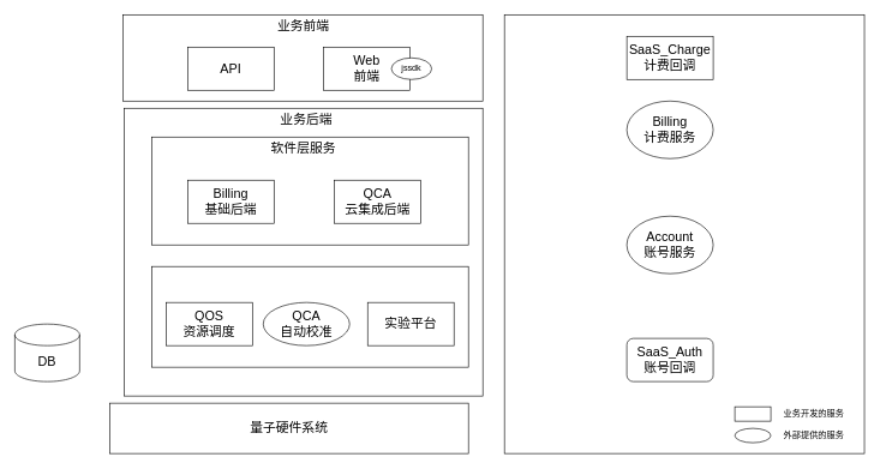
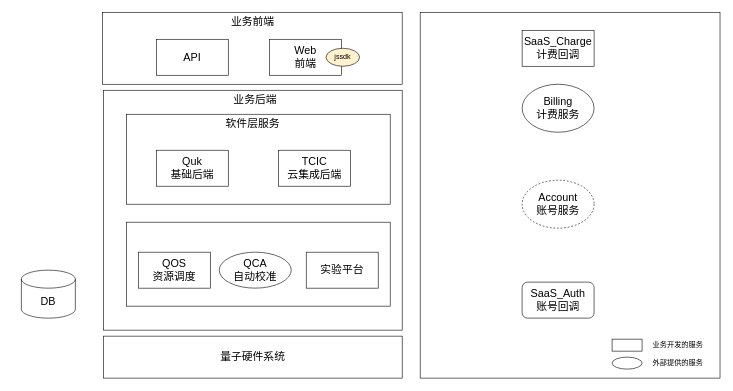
  <mxCell id="0" />
  <mxCell id="1" parent="0" />
  <mxCell id="2" value="" style="rounded=0;whiteSpace=wrap;html=1;" vertex="1" parent="1"><mxGeometry x="172" y="150" width="498" height="400" as="geometry" /></mxCell>
  <mxCell id="3" value="" style="rounded=0;whiteSpace=wrap;html=1;" vertex="1" parent="1"><mxGeometry x="210" y="370" width="440" height="140" as="geometry" /></mxCell>
  <mxCell id="4" value="" style="rounded=0;whiteSpace=wrap;html=1;" vertex="1" parent="1"><mxGeometry x="210" y="190" width="440" height="150" as="geometry" /></mxCell>
  <mxCell id="5" value="" style="rounded=0;whiteSpace=wrap;html=1;" vertex="1" parent="1"><mxGeometry x="170" y="20" width="500" height="120" as="geometry" /></mxCell>
  <mxCell id="6" value="&lt;font style=&quot;font-size: 18px;&quot;&gt;API&lt;/font&gt;" style="rounded=0;whiteSpace=wrap;html=1;" vertex="1" parent="1"><mxGeometry x="260" y="65" width="120" height="60" as="geometry" /></mxCell>
  <mxCell id="7" value="&lt;font style=&quot;font-size: 18px;&quot;&gt;Web&lt;br&gt;前端&lt;br&gt;&lt;/font&gt;" style="rounded=0;whiteSpace=wrap;html=1;" vertex="1" parent="1"><mxGeometry x="449" y="65" width="120" height="60" as="geometry" /></mxCell>
- <mxCell id="8" value="&lt;font style=&quot;font-size: 18px;&quot;&gt;Billing&lt;br&gt;基础后端&lt;br&gt;&lt;/font&gt;" style="rounded=0;whiteSpace=wrap;html=1;" vertex="1" parent="1"><mxGeometry x="260" y="250" width="120" height="60" as="geometry" /></mxCell>
+ <mxCell id="8" value="&lt;font style=&quot;font-size: 18px;&quot;&gt;Quk&lt;br&gt;基础后端&lt;br&gt;&lt;/font&gt;" style="rounded=0;whiteSpace=wrap;html=1;" vertex="1" parent="1"><mxGeometry x="260" y="250" width="120" height="60" as="geometry" /></mxCell>
  <mxCell id="9" value="&lt;font style=&quot;font-size: 18px;&quot;&gt;QOS&lt;br&gt;资源调度&lt;br&gt;&lt;/font&gt;" style="rounded=0;whiteSpace=wrap;html=1;" vertex="1" parent="1"><mxGeometry x="230" y="420" width="120" height="60" as="geometry" /></mxCell>
- <mxCell id="10" value="&lt;font style=&quot;font-size: 18px;&quot;&gt;DB&lt;/font&gt;" style="shape=cylinder3;whiteSpace=wrap;html=1;boundedLbl=1;backgroundOutline=1;size=15;" vertex="1" parent="1"><mxGeometry x="20" y="450" width="90" height="80" as="geometry" /></mxCell>
+ <mxCell id="10" value="&lt;font style=&quot;font-size: 18px;&quot;&gt;DB&lt;/font&gt;" style="shape=cylinder3;whiteSpace=wrap;html=1;boundedLbl=1;backgroundOutline=1;size=15;" vertex="1" parent="1"><mxGeometry x="35" y="450" width="90" height="80" as="geometry" /></mxCell>
  <mxCell id="11" value="&lt;span style=&quot;font-size: 18px;&quot;&gt;实验平台&lt;/span&gt;" style="rounded=0;whiteSpace=wrap;html=1;" vertex="1" parent="1"><mxGeometry x="510" y="420" width="120" height="60" as="geometry" /></mxCell>
- <mxCell id="12" value="jssdk" style="ellipse;whiteSpace=wrap;html=1;" vertex="1" parent="1"><mxGeometry x="543" y="80" width="56" height="30" as="geometry" /></mxCell>
- <mxCell id="13" value="&lt;font style=&quot;font-size: 18px;&quot;&gt;量子硬件系统&lt;/font&gt;" style="rounded=0;whiteSpace=wrap;html=1;" vertex="1" parent="1"><mxGeometry x="152" y="560" width="498" height="70" as="geometry" /></mxCell>
- <mxCell id="14" value="&lt;font style=&quot;font-size: 18px;&quot;&gt;QCA&lt;br&gt;云集成后端&lt;br&gt;&lt;/font&gt;" style="rounded=0;whiteSpace=wrap;html=1;" vertex="1" parent="1"><mxGeometry x="464" y="250" width="120" height="60" as="geometry" /></mxCell>
+ <mxCell id="12" value="jssdk" style="ellipse;whiteSpace=wrap;html=1;fillColor=#fff2cc;" vertex="1" parent="1"><mxGeometry x="543" y="80" width="56" height="30" as="geometry" /></mxCell>
+ <mxCell id="13" value="&lt;font style=&quot;font-size: 18px;&quot;&gt;量子硬件系统&lt;/font&gt;" style="rounded=0;whiteSpace=wrap;html=1;" vertex="1" parent="1"><mxGeometry x="172" y="560" width="498" height="70" as="geometry" /></mxCell>
+ <mxCell id="14" value="&lt;font style=&quot;font-size: 18px;&quot;&gt;TCIC&lt;br&gt;云集成后端&lt;br&gt;&lt;/font&gt;" style="rounded=0;whiteSpace=wrap;html=1;" vertex="1" parent="1"><mxGeometry x="464" y="250" width="120" height="60" as="geometry" /></mxCell>
  <mxCell id="15" value="&lt;font style=&quot;font-size: 18px;&quot;&gt;业务后端&lt;/font&gt;" style="text;html=1;strokeColor=none;fillColor=none;align=center;verticalAlign=middle;whiteSpace=wrap;rounded=0;" vertex="1" parent="1"><mxGeometry x="340" y="150" width="170" height="30" as="geometry" /></mxCell>
  <mxCell id="16" value="&lt;font style=&quot;font-size: 18px;&quot;&gt;业务前端&lt;/font&gt;" style="text;html=1;strokeColor=none;fillColor=none;align=center;verticalAlign=middle;whiteSpace=wrap;rounded=0;" vertex="1" parent="1"><mxGeometry x="336" y="20" width="170" height="30" as="geometry" /></mxCell>
  <mxCell id="17" value="&lt;font style=&quot;font-size: 18px;&quot;&gt;软件层服务&lt;/font&gt;" style="text;html=1;strokeColor=none;fillColor=none;align=center;verticalAlign=middle;whiteSpace=wrap;rounded=0;" vertex="1" parent="1"><mxGeometry x="336" y="190" width="170" height="30" as="geometry" /></mxCell>
  <mxCell id="18" value="&lt;font style=&quot;font-size: 18px;&quot;&gt;QCA&lt;br&gt;自动校准&lt;br&gt;&lt;/font&gt;" style="ellipse;whiteSpace=wrap;html=1;" vertex="1" parent="1"><mxGeometry x="365" y="420" width="120" height="60" as="geometry" /></mxCell>
  <mxCell id="19" value="" style="rounded=0;whiteSpace=wrap;html=1;" vertex="1" parent="1"><mxGeometry x="700" y="20" width="500" height="610" as="geometry" /></mxCell>
  <mxCell id="20" value="&lt;span style=&quot;font-size: 18px;&quot;&gt;SaaS_Charge&lt;br&gt;计费回调&lt;br&gt;&lt;/span&gt;" style="rounded=0;whiteSpace=wrap;html=1;" vertex="1" parent="1"><mxGeometry x="870" y="50" width="120" height="60" as="geometry" /></mxCell>
  <mxCell id="21" value="&lt;font style=&quot;font-size: 18px;&quot;&gt;Billing&lt;br&gt;计费服务&lt;/font&gt;" style="ellipse;whiteSpace=wrap;html=1;" vertex="1" parent="1"><mxGeometry x="870" y="140" width="120" height="80" as="geometry" /></mxCell>
  <mxCell id="22" value="&lt;span style=&quot;font-size: 18px;&quot;&gt;SaaS_Auth&lt;br&gt;账号回调&lt;br&gt;&lt;/span&gt;" style="whiteSpace=wrap;html=1;rounded=1;" vertex="1" parent="1"><mxGeometry x="870" y="470" width="120" height="60" as="geometry" /></mxCell>
- <mxCell id="23" value="&lt;font style=&quot;font-size: 18px;&quot;&gt;Account&lt;br&gt;账号服务&lt;/font&gt;" style="ellipse;whiteSpace=wrap;html=1;" vertex="1" parent="1"><mxGeometry x="870" y="300" width="120" height="80" as="geometry" /></mxCell>
+ <mxCell id="23" value="&lt;font style=&quot;font-size: 18px;&quot;&gt;Account&lt;br&gt;账号服务&lt;/font&gt;" style="ellipse;whiteSpace=wrap;html=1;dashed=1;" vertex="1" parent="1"><mxGeometry x="870" y="300" width="120" height="80" as="geometry" /></mxCell>
  <mxCell id="24" value="" style="group" vertex="1" connectable="0" parent="1"><mxGeometry x="1020" y="560" width="170" height="60" as="geometry" /></mxCell>
  <mxCell id="25" value="" style="rounded=0;whiteSpace=wrap;html=1;" vertex="1" parent="24"><mxGeometry y="5" width="50" height="20" as="geometry" /></mxCell>
  <mxCell id="26" value="" style="ellipse;whiteSpace=wrap;html=1;" vertex="1" parent="24"><mxGeometry y="35" width="50" height="20" as="geometry" /></mxCell>
  <mxCell id="27" value="业务开发的服务" style="text;html=1;strokeColor=none;fillColor=none;align=center;verticalAlign=middle;whiteSpace=wrap;rounded=0;" vertex="1" parent="24"><mxGeometry x="50" width="120" height="30" as="geometry" /></mxCell>
  <mxCell id="28" value="外部提供的服务" style="text;html=1;strokeColor=none;fillColor=none;align=center;verticalAlign=middle;whiteSpace=wrap;rounded=0;" vertex="1" parent="24"><mxGeometry x="50" y="30" width="120" height="30" as="geometry" /></mxCell>
